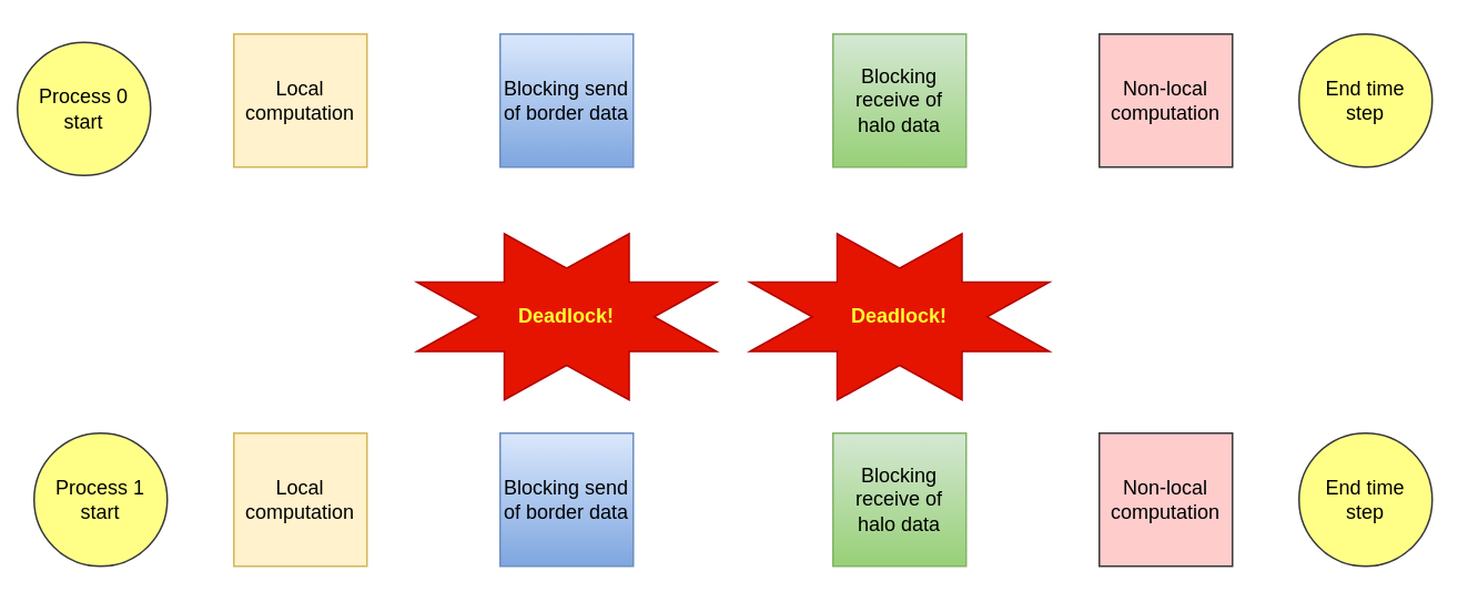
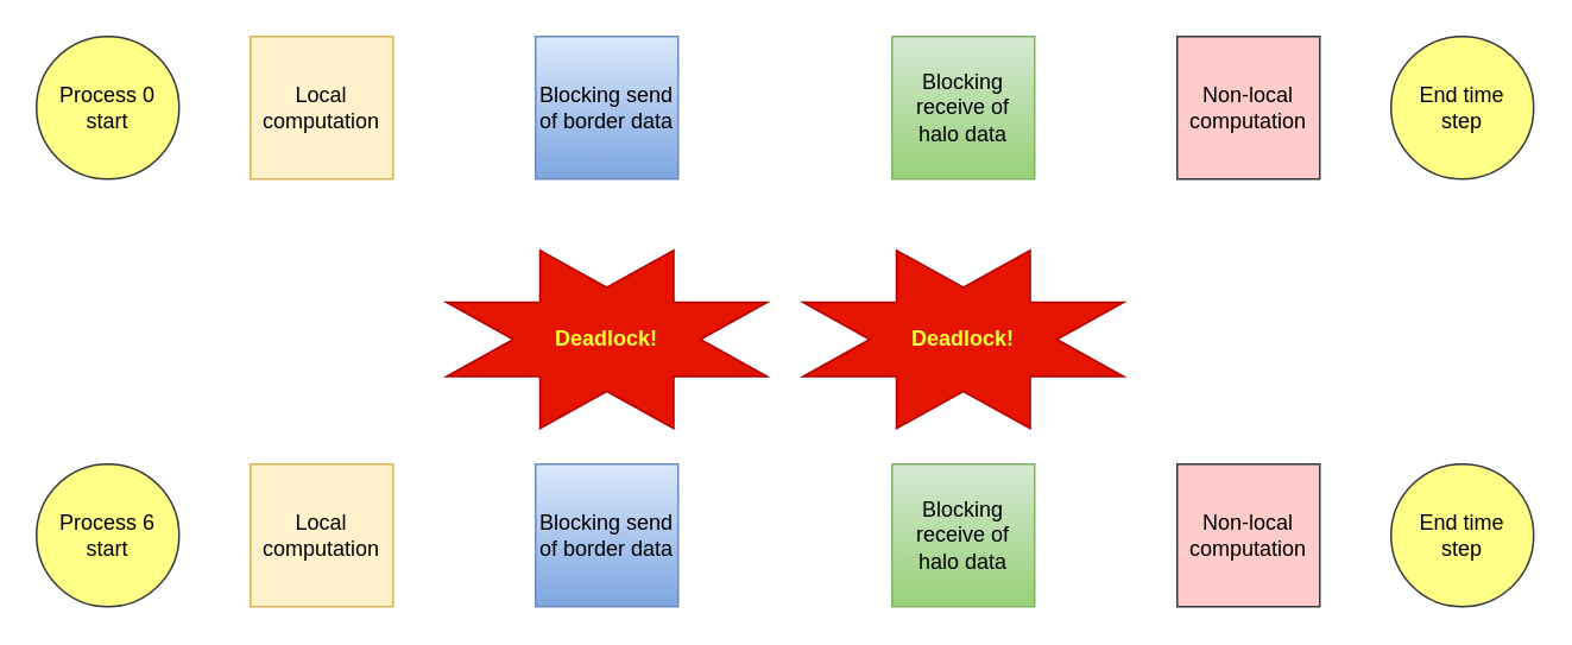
  <mxCell id="0" />
  <mxCell id="1" parent="0" />
  <mxCell id="2" value="Local computation" style="rounded=0;whiteSpace=wrap;html=1;fillColor=#fff2cc;strokeColor=#d6b656;" parent="1" vertex="1"><mxGeometry x="140" y="20" width="80" height="80" as="geometry" /></mxCell>
  <mxCell id="3" value="Blocking send of border data" style="rounded=0;whiteSpace=wrap;html=1;fillColor=#dae8fc;strokeColor=#6c8ebf;gradientColor=#7ea6e0;" parent="1" vertex="1"><mxGeometry x="300" y="20" width="80" height="80" as="geometry" /></mxCell>
  <mxCell id="4" value="Blocking receive of halo data" style="rounded=0;whiteSpace=wrap;html=1;fillColor=#d5e8d4;strokeColor=#82b366;gradientColor=#97d077;" parent="1" vertex="1"><mxGeometry x="500" y="20" width="80" height="80" as="geometry" /></mxCell>
  <mxCell id="5" value="Non-local computation" style="rounded=0;whiteSpace=wrap;html=1;fillColor=#ffcccc;strokeColor=#36393d;" parent="1" vertex="1"><mxGeometry x="660" y="20" width="80" height="80" as="geometry" /></mxCell>
- <mxCell id="6" value="Process 0&lt;br&gt;start" style="ellipse;whiteSpace=wrap;html=1;aspect=fixed;fillColor=#ffff88;strokeColor=#36393d;" parent="1" vertex="1"><mxGeometry x="10" y="25" width="80" height="80" as="geometry" /></mxCell>
+ <mxCell id="6" value="Process 0&lt;br&gt;start" style="ellipse;whiteSpace=wrap;html=1;aspect=fixed;fillColor=#ffff88;strokeColor=#36393d;" parent="1" vertex="1"><mxGeometry x="20" y="20" width="80" height="80" as="geometry" /></mxCell>
  <mxCell id="7" value="End time&lt;br&gt;step" style="ellipse;whiteSpace=wrap;html=1;aspect=fixed;fillColor=#ffff88;strokeColor=#36393d;" parent="1" vertex="1"><mxGeometry x="780" y="20" width="80" height="80" as="geometry" /></mxCell>
  <mxCell id="8" value="Local computation" style="rounded=0;whiteSpace=wrap;html=1;fillColor=#fff2cc;strokeColor=#d6b656;" parent="1" vertex="1"><mxGeometry x="140" y="260" width="80" height="80" as="geometry" /></mxCell>
  <mxCell id="9" value="Non-local computation" style="rounded=0;whiteSpace=wrap;html=1;fillColor=#ffcccc;strokeColor=#36393d;" parent="1" vertex="1"><mxGeometry x="660" y="260" width="80" height="80" as="geometry" /></mxCell>
- <mxCell id="10" value="Process 1 start" style="ellipse;whiteSpace=wrap;html=1;aspect=fixed;fillColor=#ffff88;strokeColor=#36393d;" parent="1" vertex="1"><mxGeometry x="20" y="260" width="80" height="80" as="geometry" /></mxCell>
+ <mxCell id="10" value="Process 6 start" style="ellipse;whiteSpace=wrap;html=1;aspect=fixed;fillColor=#ffff88;strokeColor=#36393d;" parent="1" vertex="1"><mxGeometry x="20" y="260" width="80" height="80" as="geometry" /></mxCell>
  <mxCell id="11" value="End time&lt;br&gt;step" style="ellipse;whiteSpace=wrap;html=1;aspect=fixed;fillColor=#ffff88;strokeColor=#36393d;" parent="1" vertex="1"><mxGeometry x="780" y="260" width="80" height="80" as="geometry" /></mxCell>
  <mxCell id="12" value="" style="verticalLabelPosition=bottom;verticalAlign=top;html=1;shape=mxgraph.basic.8_point_star;fillColor=#e51400;strokeColor=#B20000;fontColor=#ffffff;" parent="1" vertex="1"><mxGeometry x="250" y="140" width="180" height="100" as="geometry" /></mxCell>
  <mxCell id="13" value="Deadlock!" style="text;html=1;strokeColor=none;fillColor=none;align=center;verticalAlign=middle;whiteSpace=wrap;rounded=0;fontColor=#FFFF33;fontStyle=1" parent="1" vertex="1"><mxGeometry x="320" y="180" width="40" height="20" as="geometry" /></mxCell>
  <mxCell id="14" value="" style="verticalLabelPosition=bottom;verticalAlign=top;html=1;shape=mxgraph.basic.8_point_star;fillColor=#e51400;strokeColor=#B20000;fontColor=#ffffff;" parent="1" vertex="1"><mxGeometry x="450" y="140" width="180" height="100" as="geometry" /></mxCell>
  <mxCell id="15" value="Deadlock!" style="text;html=1;strokeColor=none;fillColor=none;align=center;verticalAlign=middle;whiteSpace=wrap;rounded=0;fontColor=#FFFF33;fontStyle=1" parent="1" vertex="1"><mxGeometry x="520" y="180" width="40" height="20" as="geometry" /></mxCell>
  <mxCell id="16" value="Blocking send of border data" style="rounded=0;whiteSpace=wrap;html=1;fillColor=#dae8fc;strokeColor=#6c8ebf;gradientColor=#7ea6e0;" vertex="1" parent="1"><mxGeometry x="300" y="260" width="80" height="80" as="geometry" /></mxCell>
  <mxCell id="17" value="Blocking receive of halo data" style="rounded=0;whiteSpace=wrap;html=1;fillColor=#d5e8d4;strokeColor=#82b366;gradientColor=#97d077;" vertex="1" parent="1"><mxGeometry x="500" y="260" width="80" height="80" as="geometry" /></mxCell>
